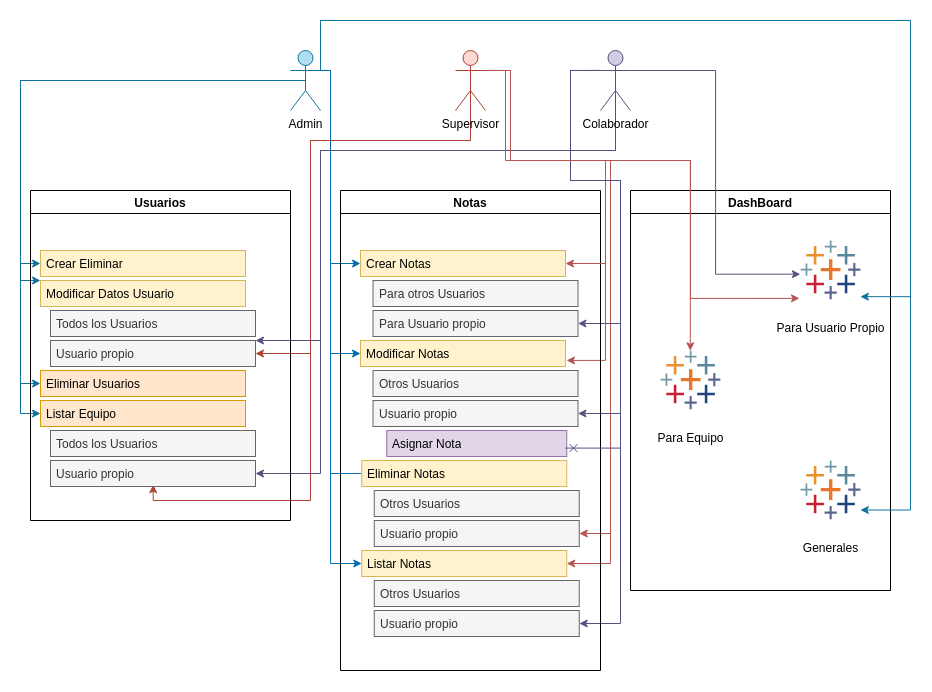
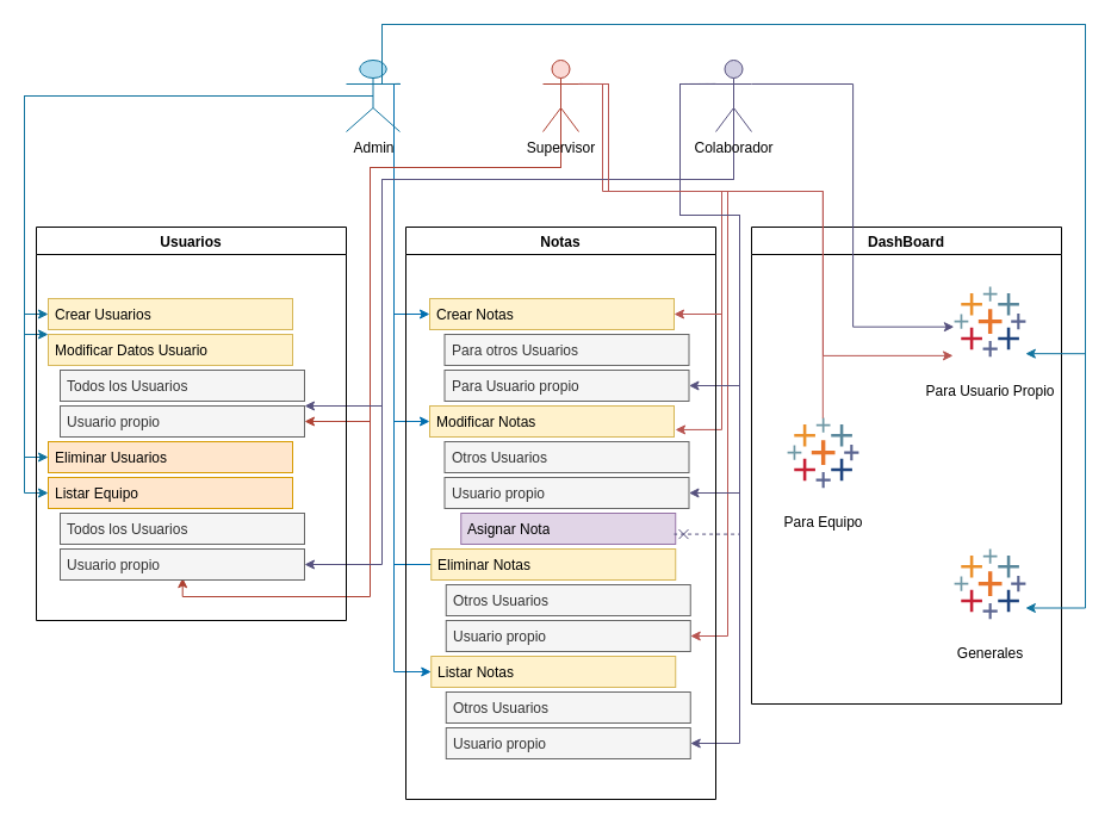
  <mxCell id="0" />
  <mxCell id="1" parent="0" />
  <mxCell id="2" style="edgeStyle=orthogonalEdgeStyle;rounded=0;orthogonalLoop=1;jettySize=auto;html=1;exitX=0.5;exitY=0.5;exitDx=0;exitDy=0;exitPerimeter=0;entryX=0;entryY=0.5;entryDx=0;entryDy=0;fillColor=#b1ddf0;strokeColor=#10739e;" parent="1" source="10" target="24" edge="1"><mxGeometry relative="1" as="geometry"><Array as="points"><mxPoint x="20" y="80" /><mxPoint x="20" y="263" /></Array></mxGeometry></mxCell>
  <mxCell id="3" style="edgeStyle=orthogonalEdgeStyle;rounded=0;orthogonalLoop=1;jettySize=auto;html=1;exitX=0.5;exitY=0.5;exitDx=0;exitDy=0;exitPerimeter=0;fillColor=#b1ddf0;strokeColor=#10739e;" parent="1" source="10" target="25" edge="1"><mxGeometry relative="1" as="geometry"><Array as="points"><mxPoint x="20" y="80" /><mxPoint x="20" y="280" /></Array></mxGeometry></mxCell>
  <mxCell id="4" style="edgeStyle=orthogonalEdgeStyle;rounded=0;orthogonalLoop=1;jettySize=auto;html=1;exitX=0.5;exitY=0.5;exitDx=0;exitDy=0;exitPerimeter=0;entryX=0;entryY=0.5;entryDx=0;entryDy=0;fillColor=#b1ddf0;strokeColor=#10739e;" parent="1" source="10" target="26" edge="1"><mxGeometry relative="1" as="geometry"><Array as="points"><mxPoint x="20" y="80" /><mxPoint x="20" y="383" /></Array></mxGeometry></mxCell>
  <mxCell id="5" style="edgeStyle=orthogonalEdgeStyle;rounded=0;orthogonalLoop=1;jettySize=auto;html=1;exitX=0.5;exitY=0.5;exitDx=0;exitDy=0;exitPerimeter=0;fillColor=#b1ddf0;strokeColor=#10739e;entryX=0;entryY=0.5;entryDx=0;entryDy=0;" parent="1" source="10" target="27" edge="1"><mxGeometry relative="1" as="geometry"><Array as="points"><mxPoint x="20" y="80" /><mxPoint x="20" y="413" /></Array></mxGeometry></mxCell>
  <mxCell id="6" style="edgeStyle=orthogonalEdgeStyle;rounded=0;orthogonalLoop=1;jettySize=auto;html=1;exitX=1;exitY=0.333;exitDx=0;exitDy=0;exitPerimeter=0;entryX=0;entryY=0.5;entryDx=0;entryDy=0;fillColor=#1ba1e2;strokeColor=#006EAF;" edge="1" parent="1" source="10" target="33"><mxGeometry relative="1" as="geometry"><Array as="points"><mxPoint x="330" y="70" /><mxPoint x="330" y="263" /></Array></mxGeometry></mxCell>
  <mxCell id="7" style="edgeStyle=orthogonalEdgeStyle;rounded=0;orthogonalLoop=1;jettySize=auto;html=1;exitX=1;exitY=0.333;exitDx=0;exitDy=0;exitPerimeter=0;entryX=0;entryY=0.5;entryDx=0;entryDy=0;fillColor=#1ba1e2;strokeColor=#006EAF;" edge="1" parent="1" source="10" target="34"><mxGeometry relative="1" as="geometry"><Array as="points"><mxPoint x="330" y="70" /><mxPoint x="330" y="353" /></Array></mxGeometry></mxCell>
  <mxCell id="8" style="edgeStyle=orthogonalEdgeStyle;rounded=0;orthogonalLoop=1;jettySize=auto;html=1;exitX=1;exitY=0.333;exitDx=0;exitDy=0;exitPerimeter=0;entryX=0;entryY=0.5;entryDx=0;entryDy=0;fillColor=#1ba1e2;strokeColor=#006EAF;endArrow=none;" edge="1" parent="1" source="10" target="39"><mxGeometry relative="1" as="geometry"><Array as="points"><mxPoint x="330" y="70" /><mxPoint x="330" y="473" /></Array></mxGeometry></mxCell>
  <mxCell id="9" style="edgeStyle=orthogonalEdgeStyle;rounded=0;orthogonalLoop=1;jettySize=auto;html=1;exitX=1;exitY=0.333;exitDx=0;exitDy=0;exitPerimeter=0;entryX=0;entryY=0.5;entryDx=0;entryDy=0;fillColor=#1ba1e2;strokeColor=#006EAF;" edge="1" parent="1" source="10" target="42"><mxGeometry relative="1" as="geometry"><Array as="points"><mxPoint x="330" y="70" /><mxPoint x="330" y="563" /></Array></mxGeometry></mxCell>
- <mxCell id="10" value="Admin" style="shape=umlActor;verticalLabelPosition=bottom;verticalAlign=top;html=1;outlineConnect=0;fillColor=#b1ddf0;strokeColor=#10739e;" parent="1" vertex="1"><mxGeometry x="290" y="50" width="30" height="60" as="geometry" /></mxCell>
+ <mxCell id="10" value="Admin" style="shape=umlActor;verticalLabelPosition=bottom;verticalAlign=top;html=1;outlineConnect=0;fillColor=#b1ddf0;strokeColor=#10739e;" parent="1" vertex="1"><mxGeometry x="290" y="50" width="45" height="60" as="geometry" /></mxCell>
  <mxCell id="11" style="edgeStyle=orthogonalEdgeStyle;rounded=0;orthogonalLoop=1;jettySize=auto;html=1;exitX=0.5;exitY=0.5;exitDx=0;exitDy=0;exitPerimeter=0;entryX=1;entryY=0.5;entryDx=0;entryDy=0;fillColor=#fad9d5;strokeColor=#ae4132;" parent="1" source="16" target="29" edge="1"><mxGeometry relative="1" as="geometry"><Array as="points"><mxPoint x="470" y="140" /><mxPoint x="310" y="140" /><mxPoint x="310" y="353" /></Array></mxGeometry></mxCell>
  <mxCell id="12" style="edgeStyle=orthogonalEdgeStyle;rounded=0;orthogonalLoop=1;jettySize=auto;html=1;exitX=0.5;exitY=0.5;exitDx=0;exitDy=0;exitPerimeter=0;fillColor=#fad9d5;strokeColor=#ae4132;entryX=0.501;entryY=0.931;entryDx=0;entryDy=0;entryPerimeter=0;" parent="1" source="16" target="31" edge="1"><mxGeometry relative="1" as="geometry"><Array as="points"><mxPoint x="470" y="140" /><mxPoint x="310" y="140" /><mxPoint x="310" y="500" /><mxPoint x="153" y="500" /></Array><mxPoint x="150" y="490" as="targetPoint" /></mxGeometry></mxCell>
  <mxCell id="13" style="edgeStyle=orthogonalEdgeStyle;rounded=0;orthogonalLoop=1;jettySize=auto;html=1;exitX=1;exitY=0.333;exitDx=0;exitDy=0;exitPerimeter=0;fillColor=#f8cecc;strokeColor=#b85450;entryX=1.005;entryY=0.767;entryDx=0;entryDy=0;entryPerimeter=0;" edge="1" parent="1" target="34"><mxGeometry relative="1" as="geometry"><mxPoint x="480" y="70" as="sourcePoint" /><mxPoint x="580" y="333" as="targetPoint" /><Array as="points"><mxPoint x="505" y="70" /><mxPoint x="505" y="160" /><mxPoint x="605" y="160" /><mxPoint x="605" y="360" /></Array></mxGeometry></mxCell>
  <mxCell id="14" style="edgeStyle=orthogonalEdgeStyle;rounded=0;orthogonalLoop=1;jettySize=auto;html=1;exitX=1;exitY=0.333;exitDx=0;exitDy=0;exitPerimeter=0;entryX=1;entryY=0.5;entryDx=0;entryDy=0;fillColor=#f8cecc;gradientColor=#ea6b66;strokeColor=#b85450;" edge="1" parent="1" source="16" target="41"><mxGeometry relative="1" as="geometry"><Array as="points"><mxPoint x="510" y="70" /><mxPoint x="510" y="160" /><mxPoint x="610" y="160" /><mxPoint x="610" y="533" /></Array></mxGeometry></mxCell>
- <mxCell id="15" style="edgeStyle=orthogonalEdgeStyle;rounded=0;orthogonalLoop=1;jettySize=auto;html=1;exitX=1;exitY=0.333;exitDx=0;exitDy=0;exitPerimeter=0;entryX=1;entryY=0.5;entryDx=0;entryDy=0;fillColor=#f8cecc;gradientColor=#ea6b66;strokeColor=#b85450;" edge="1" parent="1" source="16" target="42"><mxGeometry relative="1" as="geometry"><Array as="points"><mxPoint x="510" y="70" /><mxPoint x="510" y="160" /><mxPoint x="610" y="160" /><mxPoint x="610" y="563" /></Array></mxGeometry></mxCell>
  <mxCell id="16" value="Supervisor" style="shape=umlActor;verticalLabelPosition=bottom;verticalAlign=top;html=1;outlineConnect=0;fillColor=#fad9d5;strokeColor=#ae4132;" parent="1" vertex="1"><mxGeometry x="455" y="50" width="30" height="60" as="geometry" /></mxCell>
  <mxCell id="17" style="edgeStyle=orthogonalEdgeStyle;rounded=0;orthogonalLoop=1;jettySize=auto;html=1;exitX=0.5;exitY=0.5;exitDx=0;exitDy=0;exitPerimeter=0;fillColor=#d0cee2;strokeColor=#56517e;" parent="1" source="22" target="29" edge="1"><mxGeometry relative="1" as="geometry"><Array as="points"><mxPoint x="615" y="150" /><mxPoint x="320" y="150" /><mxPoint x="320" y="340" /></Array></mxGeometry></mxCell>
  <mxCell id="18" style="edgeStyle=orthogonalEdgeStyle;rounded=0;orthogonalLoop=1;jettySize=auto;html=1;exitX=0.5;exitY=0.5;exitDx=0;exitDy=0;exitPerimeter=0;entryX=1;entryY=0.5;entryDx=0;entryDy=0;fillColor=#d0cee2;strokeColor=#56517e;" parent="1" source="22" target="31" edge="1"><mxGeometry relative="1" as="geometry"><Array as="points"><mxPoint x="615" y="150" /><mxPoint x="320" y="150" /><mxPoint x="320" y="473" /></Array></mxGeometry></mxCell>
  <mxCell id="19" style="edgeStyle=orthogonalEdgeStyle;rounded=0;orthogonalLoop=1;jettySize=auto;html=1;exitX=0;exitY=0.333;exitDx=0;exitDy=0;exitPerimeter=0;entryX=1;entryY=0.5;entryDx=0;entryDy=0;fillColor=#d0cee2;strokeColor=#56517e;" edge="1" parent="1" source="22" target="36"><mxGeometry relative="1" as="geometry"><Array as="points"><mxPoint x="570" y="70" /><mxPoint x="570" y="180" /><mxPoint x="620" y="180" /><mxPoint x="620" y="323" /></Array></mxGeometry></mxCell>
  <mxCell id="20" style="edgeStyle=orthogonalEdgeStyle;rounded=0;orthogonalLoop=1;jettySize=auto;html=1;exitX=0;exitY=0.333;exitDx=0;exitDy=0;exitPerimeter=0;entryX=1;entryY=0.5;entryDx=0;entryDy=0;fillColor=#d0cee2;strokeColor=#56517e;" edge="1" parent="1" source="22" target="38"><mxGeometry relative="1" as="geometry"><Array as="points"><mxPoint x="570" y="70" /><mxPoint x="570" y="180" /><mxPoint x="620" y="180" /><mxPoint x="620" y="413" /></Array></mxGeometry></mxCell>
  <mxCell id="21" style="edgeStyle=orthogonalEdgeStyle;rounded=0;orthogonalLoop=1;jettySize=auto;html=1;exitX=0;exitY=0.333;exitDx=0;exitDy=0;exitPerimeter=0;entryX=1;entryY=0.5;entryDx=0;entryDy=0;fillColor=#d0cee2;strokeColor=#56517e;" edge="1" parent="1" source="22" target="43"><mxGeometry relative="1" as="geometry"><Array as="points"><mxPoint x="570" y="70" /><mxPoint x="570" y="180" /><mxPoint x="620" y="180" /><mxPoint x="620" y="623" /></Array></mxGeometry></mxCell>
  <mxCell id="22" value="Colaborador" style="shape=umlActor;verticalLabelPosition=bottom;verticalAlign=top;html=1;outlineConnect=0;fillColor=#d0cee2;strokeColor=#56517e;" parent="1" vertex="1"><mxGeometry x="600" y="50" width="30" height="60" as="geometry" /></mxCell>
  <mxCell id="23" value="Usuarios" style="swimlane;" parent="1" vertex="1"><mxGeometry x="30" y="190" width="260" height="330" as="geometry" /></mxCell>
- <mxCell id="24" value="Crear Eliminar" style="text;strokeColor=#d6b656;fillColor=#fff2cc;align=left;verticalAlign=top;spacingLeft=4;spacingRight=4;overflow=hidden;rotatable=0;points=[[0,0.5],[1,0.5]];portConstraint=eastwest;whiteSpace=wrap;html=1;" parent="23" vertex="1"><mxGeometry x="10" y="60" width="205" height="26" as="geometry" /></mxCell>
+ <mxCell id="24" value="Crear Usuarios" style="text;strokeColor=#d6b656;fillColor=#fff2cc;align=left;verticalAlign=top;spacingLeft=4;spacingRight=4;overflow=hidden;rotatable=0;points=[[0,0.5],[1,0.5]];portConstraint=eastwest;whiteSpace=wrap;html=1;" parent="23" vertex="1"><mxGeometry x="10" y="60" width="205" height="26" as="geometry" /></mxCell>
  <mxCell id="25" value="Modificar Datos Usuario" style="text;align=left;verticalAlign=top;spacingLeft=4;spacingRight=4;overflow=hidden;rotatable=0;points=[[0,0.5],[1,0.5]];portConstraint=eastwest;whiteSpace=wrap;html=1;fillColor=#fff2cc;strokeColor=#d6b656;" parent="23" vertex="1"><mxGeometry x="10" y="90" width="205" height="26" as="geometry" /></mxCell>
  <mxCell id="26" value="Eliminar Usuarios" style="text;strokeColor=#d79b00;fillColor=#ffe6cc;align=left;verticalAlign=top;spacingLeft=4;spacingRight=4;overflow=hidden;rotatable=0;points=[[0,0.5],[1,0.5]];portConstraint=eastwest;whiteSpace=wrap;html=1;" parent="23" vertex="1"><mxGeometry x="10" y="180" width="205" height="26" as="geometry" /></mxCell>
  <mxCell id="27" value="Listar Equipo" style="text;strokeColor=#d79b00;fillColor=#ffe6cc;align=left;verticalAlign=top;spacingLeft=4;spacingRight=4;overflow=hidden;rotatable=0;points=[[0,0.5],[1,0.5]];portConstraint=eastwest;whiteSpace=wrap;html=1;" parent="23" vertex="1"><mxGeometry x="10" y="210" width="205" height="26" as="geometry" /></mxCell>
  <mxCell id="28" value="Todos los Usuarios" style="text;strokeColor=#666666;fillColor=#f5f5f5;align=left;verticalAlign=top;spacingLeft=4;spacingRight=4;overflow=hidden;rotatable=0;points=[[0,0.5],[1,0.5]];portConstraint=eastwest;whiteSpace=wrap;html=1;fontColor=#333333;" parent="23" vertex="1"><mxGeometry x="20" y="120" width="205" height="26" as="geometry" /></mxCell>
  <mxCell id="29" value="Usuario propio" style="text;strokeColor=#666666;fillColor=#f5f5f5;align=left;verticalAlign=top;spacingLeft=4;spacingRight=4;overflow=hidden;rotatable=0;points=[[0,0.5],[1,0.5]];portConstraint=eastwest;whiteSpace=wrap;html=1;fontColor=#333333;" parent="23" vertex="1"><mxGeometry x="20" y="150" width="205" height="26" as="geometry" /></mxCell>
  <mxCell id="30" value="Todos los Usuarios" style="text;strokeColor=#666666;fillColor=#f5f5f5;align=left;verticalAlign=top;spacingLeft=4;spacingRight=4;overflow=hidden;rotatable=0;points=[[0,0.5],[1,0.5]];portConstraint=eastwest;whiteSpace=wrap;html=1;fontColor=#333333;" parent="23" vertex="1"><mxGeometry x="20" y="240" width="205" height="26" as="geometry" /></mxCell>
  <mxCell id="31" value="Usuario propio" style="text;strokeColor=#666666;fillColor=#f5f5f5;align=left;verticalAlign=top;spacingLeft=4;spacingRight=4;overflow=hidden;rotatable=0;points=[[0,0.5],[1,0.5]];portConstraint=eastwest;whiteSpace=wrap;html=1;fontColor=#333333;" parent="23" vertex="1"><mxGeometry x="20" y="270" width="205" height="26" as="geometry" /></mxCell>
  <mxCell id="32" value="Notas" style="swimlane;" parent="1" vertex="1"><mxGeometry x="340" y="190" width="260" height="480" as="geometry"><mxRectangle x="350" y="160" width="70" height="30" as="alternateBounds" /></mxGeometry></mxCell>
  <mxCell id="33" value="Crear Notas" style="text;strokeColor=#d6b656;fillColor=#fff2cc;align=left;verticalAlign=top;spacingLeft=4;spacingRight=4;overflow=hidden;rotatable=0;points=[[0,0.5],[1,0.5]];portConstraint=eastwest;whiteSpace=wrap;html=1;" parent="32" vertex="1"><mxGeometry x="20" y="60" width="205" height="26" as="geometry" /></mxCell>
  <mxCell id="34" value="Modificar Notas" style="text;strokeColor=#d6b656;fillColor=#fff2cc;align=left;verticalAlign=top;spacingLeft=4;spacingRight=4;overflow=hidden;rotatable=0;points=[[0,0.5],[1,0.5]];portConstraint=eastwest;whiteSpace=wrap;html=1;" parent="32" vertex="1"><mxGeometry x="20" y="150" width="205" height="26" as="geometry" /></mxCell>
  <mxCell id="35" value="Para otros Usuarios" style="text;strokeColor=#666666;fillColor=#f5f5f5;align=left;verticalAlign=top;spacingLeft=4;spacingRight=4;overflow=hidden;rotatable=0;points=[[0,0.5],[1,0.5]];portConstraint=eastwest;whiteSpace=wrap;html=1;fontColor=#333333;" parent="32" vertex="1"><mxGeometry x="32.5" y="90" width="205" height="26" as="geometry" /></mxCell>
  <mxCell id="36" value="Para Usuario propio" style="text;strokeColor=#666666;fillColor=#f5f5f5;align=left;verticalAlign=top;spacingLeft=4;spacingRight=4;overflow=hidden;rotatable=0;points=[[0,0.5],[1,0.5]];portConstraint=eastwest;whiteSpace=wrap;html=1;fontColor=#333333;" vertex="1" parent="32"><mxGeometry x="32.5" y="120" width="205" height="26" as="geometry" /></mxCell>
  <mxCell id="37" value="Otros Usuarios" style="text;strokeColor=#666666;fillColor=#f5f5f5;align=left;verticalAlign=top;spacingLeft=4;spacingRight=4;overflow=hidden;rotatable=0;points=[[0,0.5],[1,0.5]];portConstraint=eastwest;whiteSpace=wrap;html=1;fontColor=#333333;" vertex="1" parent="32"><mxGeometry x="32.5" y="180" width="205" height="26" as="geometry" /></mxCell>
  <mxCell id="38" value="Usuario propio" style="text;strokeColor=#666666;fillColor=#f5f5f5;align=left;verticalAlign=top;spacingLeft=4;spacingRight=4;overflow=hidden;rotatable=0;points=[[0,0.5],[1,0.5]];portConstraint=eastwest;whiteSpace=wrap;html=1;fontColor=#333333;" vertex="1" parent="32"><mxGeometry x="32.5" y="210" width="205" height="26" as="geometry" /></mxCell>
  <mxCell id="39" value="Eliminar Notas" style="text;strokeColor=#d6b656;fillColor=#fff2cc;align=left;verticalAlign=top;spacingLeft=4;spacingRight=4;overflow=hidden;rotatable=0;points=[[0,0.5],[1,0.5]];portConstraint=eastwest;whiteSpace=wrap;html=1;" vertex="1" parent="32"><mxGeometry x="21.25" y="270" width="205" height="26" as="geometry" /></mxCell>
  <mxCell id="40" value="Otros Usuarios" style="text;strokeColor=#666666;fillColor=#f5f5f5;align=left;verticalAlign=top;spacingLeft=4;spacingRight=4;overflow=hidden;rotatable=0;points=[[0,0.5],[1,0.5]];portConstraint=eastwest;whiteSpace=wrap;html=1;fontColor=#333333;" vertex="1" parent="32"><mxGeometry x="33.75" y="300" width="205" height="26" as="geometry" /></mxCell>
  <mxCell id="41" value="Usuario propio" style="text;strokeColor=#666666;fillColor=#f5f5f5;align=left;verticalAlign=top;spacingLeft=4;spacingRight=4;overflow=hidden;rotatable=0;points=[[0,0.5],[1,0.5]];portConstraint=eastwest;whiteSpace=wrap;html=1;fontColor=#333333;" vertex="1" parent="32"><mxGeometry x="33.75" y="330" width="205" height="26" as="geometry" /></mxCell>
  <mxCell id="42" value="Listar Notas" style="text;strokeColor=#d6b656;fillColor=#fff2cc;align=left;verticalAlign=top;spacingLeft=4;spacingRight=4;overflow=hidden;rotatable=0;points=[[0,0.5],[1,0.5]];portConstraint=eastwest;whiteSpace=wrap;html=1;" vertex="1" parent="32"><mxGeometry x="21.25" y="360" width="205" height="26" as="geometry" /></mxCell>
  <mxCell id="43" value="Usuario propio" style="text;strokeColor=#666666;fillColor=#f5f5f5;align=left;verticalAlign=top;spacingLeft=4;spacingRight=4;overflow=hidden;rotatable=0;points=[[0,0.5],[1,0.5]];portConstraint=eastwest;whiteSpace=wrap;html=1;fontColor=#333333;" vertex="1" parent="32"><mxGeometry x="33.75" y="420" width="205" height="26" as="geometry" /></mxCell>
  <mxCell id="44" value="Otros Usuarios" style="text;strokeColor=#666666;fillColor=#f5f5f5;align=left;verticalAlign=top;spacingLeft=4;spacingRight=4;overflow=hidden;rotatable=0;points=[[0,0.5],[1,0.5]];portConstraint=eastwest;whiteSpace=wrap;html=1;fontColor=#333333;" vertex="1" parent="32"><mxGeometry x="33.75" y="390" width="205" height="26" as="geometry" /></mxCell>
  <mxCell id="45" value="Asignar Nota" style="text;strokeColor=#9673a6;fillColor=#e1d5e7;align=left;verticalAlign=top;spacingLeft=4;spacingRight=4;overflow=hidden;rotatable=0;points=[[0,0.5],[1,0.5]];portConstraint=eastwest;whiteSpace=wrap;html=1;" vertex="1" parent="32"><mxGeometry x="46.25" y="240" width="180" height="26" as="geometry" /></mxCell>
  <mxCell id="46" value="DashBoard" style="swimlane;" parent="1" vertex="1"><mxGeometry x="630" y="190" width="260" height="400" as="geometry" /></mxCell>
  <mxCell id="47" value="Para Usuario Propio" style="verticalLabelPosition=bottom;aspect=fixed;html=1;shape=mxgraph.salesforce.analytics;" vertex="1" parent="46"><mxGeometry x="170" y="50.0" width="60" height="58.8" as="geometry" /></mxCell>
  <mxCell id="48" value="Para Equipo" style="verticalLabelPosition=bottom;aspect=fixed;html=1;shape=mxgraph.salesforce.analytics;" vertex="1" parent="46"><mxGeometry x="30" y="160.0" width="60" height="58.8" as="geometry" /></mxCell>
  <mxCell id="49" value="Generales" style="verticalLabelPosition=bottom;aspect=fixed;html=1;shape=mxgraph.salesforce.analytics;" vertex="1" parent="46"><mxGeometry x="170" y="270" width="60" height="58.8" as="geometry" /></mxCell>
  <mxCell id="50" style="edgeStyle=orthogonalEdgeStyle;rounded=0;orthogonalLoop=1;jettySize=auto;html=1;exitX=1;exitY=0.333;exitDx=0;exitDy=0;exitPerimeter=0;fillColor=#f8cecc;strokeColor=#b85450;entryX=1;entryY=0.5;entryDx=0;entryDy=0;" edge="1" parent="1" target="33"><mxGeometry relative="1" as="geometry"><mxPoint x="490" y="70" as="sourcePoint" /><mxPoint x="570" y="263" as="targetPoint" /><Array as="points"><mxPoint x="510" y="70" /><mxPoint x="510" y="160" /><mxPoint x="605" y="160" /><mxPoint x="605" y="263" /></Array></mxGeometry></mxCell>
- <mxCell id="51" style="edgeStyle=orthogonalEdgeStyle;rounded=0;orthogonalLoop=1;jettySize=auto;html=1;exitX=0;exitY=0.333;exitDx=0;exitDy=0;exitPerimeter=0;entryX=0.993;entryY=0.676;entryDx=0;entryDy=0;entryPerimeter=0;endArrow=cross;endFill=0;fillColor=#d0cee2;strokeColor=#56517e;" edge="1" parent="1" source="22" target="45"><mxGeometry relative="1" as="geometry"><Array as="points"><mxPoint x="570" y="70" /><mxPoint x="570" y="180" /><mxPoint x="620" y="180" /><mxPoint x="620" y="448" /></Array></mxGeometry></mxCell>
+ <mxCell id="51" style="edgeStyle=orthogonalEdgeStyle;rounded=0;orthogonalLoop=1;jettySize=auto;html=1;exitX=0;exitY=0.333;exitDx=0;exitDy=0;exitPerimeter=0;entryX=0.993;entryY=0.676;entryDx=0;entryDy=0;entryPerimeter=0;endArrow=cross;endFill=0;fillColor=#d0cee2;strokeColor=#56517e;dashed=1;" edge="1" parent="1" source="22" target="45"><mxGeometry relative="1" as="geometry"><Array as="points"><mxPoint x="570" y="70" /><mxPoint x="570" y="180" /><mxPoint x="620" y="180" /><mxPoint x="620" y="448" /></Array></mxGeometry></mxCell>
  <mxCell id="52" style="edgeStyle=orthogonalEdgeStyle;rounded=0;orthogonalLoop=1;jettySize=auto;html=1;exitX=1;exitY=0.333;exitDx=0;exitDy=0;exitPerimeter=0;entryX=-0.004;entryY=0.573;entryDx=0;entryDy=0;entryPerimeter=0;fillColor=#d0cee2;strokeColor=#56517e;" edge="1" parent="1" source="22" target="47"><mxGeometry relative="1" as="geometry" /></mxCell>
  <mxCell id="53" style="edgeStyle=orthogonalEdgeStyle;rounded=0;orthogonalLoop=1;jettySize=auto;html=1;exitX=1;exitY=0.333;exitDx=0;exitDy=0;exitPerimeter=0;entryX=-0.018;entryY=0.984;entryDx=0;entryDy=0;entryPerimeter=0;fillColor=#f8cecc;gradientColor=#ea6b66;strokeColor=#b85450;" edge="1" parent="1" source="16" target="47"><mxGeometry relative="1" as="geometry"><Array as="points"><mxPoint x="510" y="70" /><mxPoint x="510" y="160" /><mxPoint x="690" y="160" /><mxPoint x="690" y="298" /></Array></mxGeometry></mxCell>
- <mxCell id="54" style="edgeStyle=orthogonalEdgeStyle;rounded=0;orthogonalLoop=1;jettySize=auto;html=1;exitX=1;exitY=0.333;exitDx=0;exitDy=0;exitPerimeter=0;entryX=0.497;entryY=0.006;entryDx=0;entryDy=0;entryPerimeter=0;fillColor=#f8cecc;gradientColor=#ea6b66;strokeColor=#b85450;" edge="1" parent="1" source="16" target="48"><mxGeometry relative="1" as="geometry"><Array as="points"><mxPoint x="510" y="70" /><mxPoint x="510" y="160" /><mxPoint x="690" y="160" /></Array></mxGeometry></mxCell>
+ <mxCell id="54" style="edgeStyle=orthogonalEdgeStyle;rounded=0;orthogonalLoop=1;jettySize=auto;html=1;exitX=1;exitY=0.333;exitDx=0;exitDy=0;exitPerimeter=0;entryX=0.497;entryY=0.006;entryDx=0;entryDy=0;entryPerimeter=0;fillColor=#f8cecc;gradientColor=#ea6b66;strokeColor=#b85450;endArrow=none;" edge="1" parent="1" source="16" target="48"><mxGeometry relative="1" as="geometry"><Array as="points"><mxPoint x="510" y="70" /><mxPoint x="510" y="160" /><mxPoint x="690" y="160" /></Array></mxGeometry></mxCell>
  <mxCell id="55" style="edgeStyle=orthogonalEdgeStyle;rounded=0;orthogonalLoop=1;jettySize=auto;html=1;exitX=1;exitY=0.333;exitDx=0;exitDy=0;exitPerimeter=0;entryX=0.999;entryY=0.955;entryDx=0;entryDy=0;entryPerimeter=0;fillColor=#b1ddf0;strokeColor=#10739e;" edge="1" parent="1" source="10" target="47"><mxGeometry relative="1" as="geometry"><Array as="points"><mxPoint x="320" y="20" /><mxPoint x="910" y="20" /><mxPoint x="910" y="296" /></Array></mxGeometry></mxCell>
  <mxCell id="56" style="edgeStyle=orthogonalEdgeStyle;rounded=0;orthogonalLoop=1;jettySize=auto;html=1;exitX=1;exitY=0.333;exitDx=0;exitDy=0;exitPerimeter=0;entryX=0.999;entryY=0.842;entryDx=0;entryDy=0;entryPerimeter=0;fillColor=#b1ddf0;strokeColor=#10739e;" edge="1" parent="1" source="10" target="49"><mxGeometry relative="1" as="geometry"><Array as="points"><mxPoint x="320" y="20" /><mxPoint x="910" y="20" /><mxPoint x="910" y="510" /></Array></mxGeometry></mxCell>
